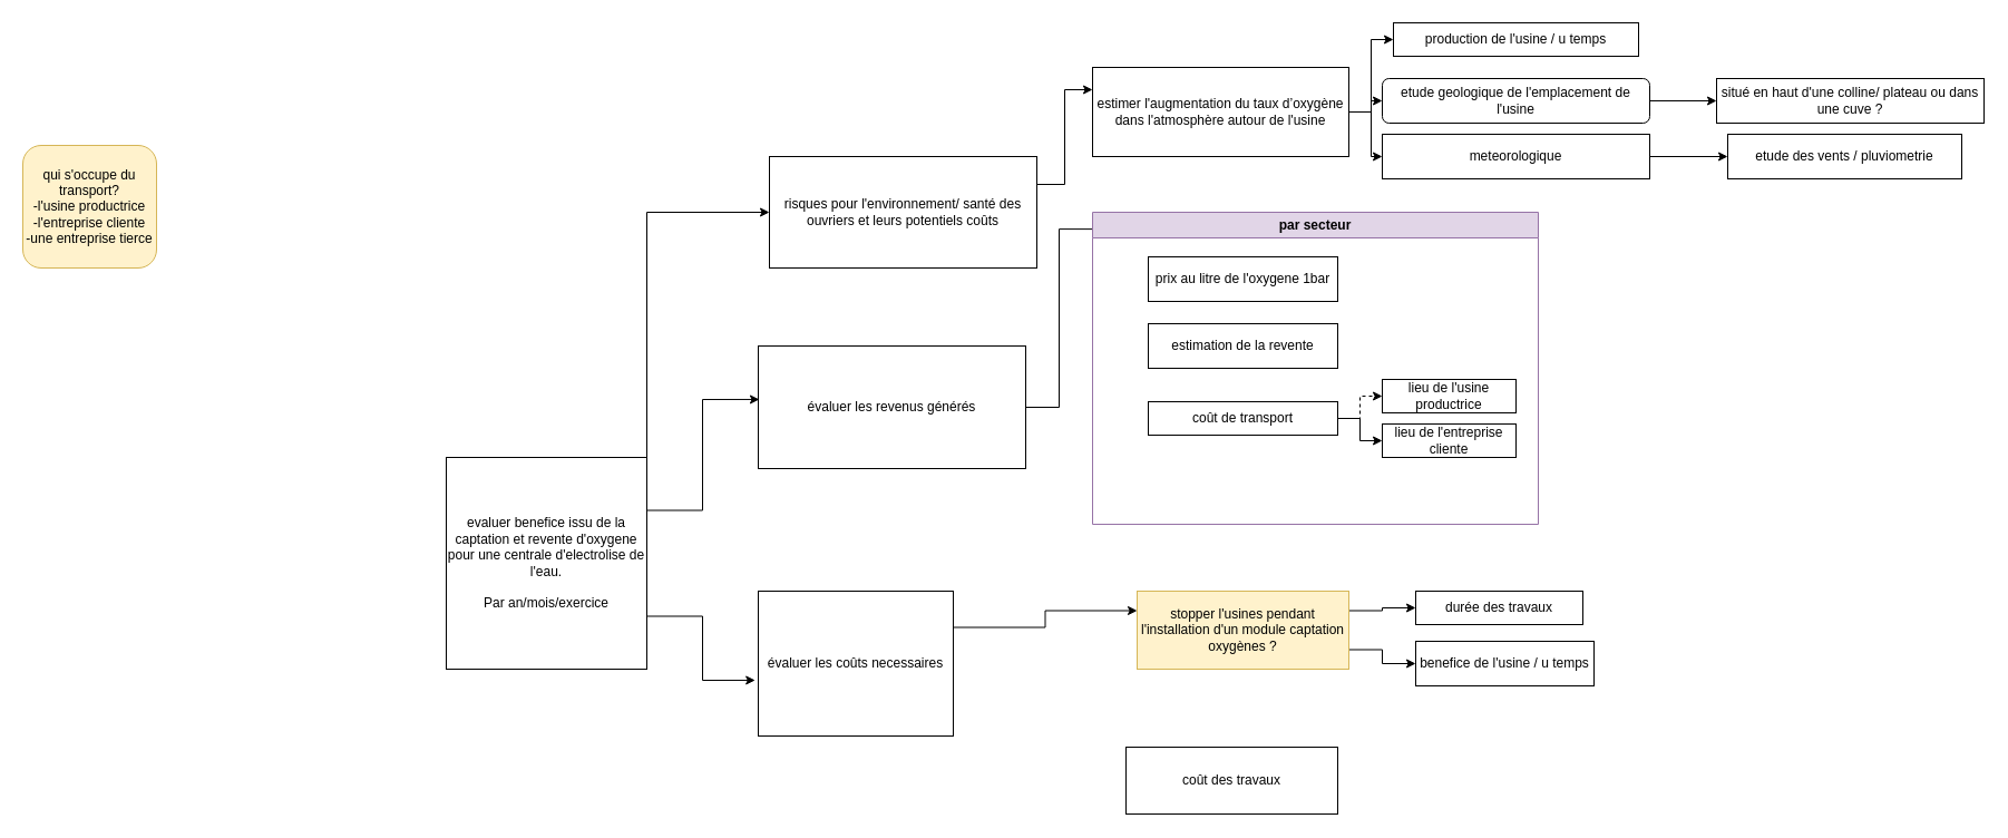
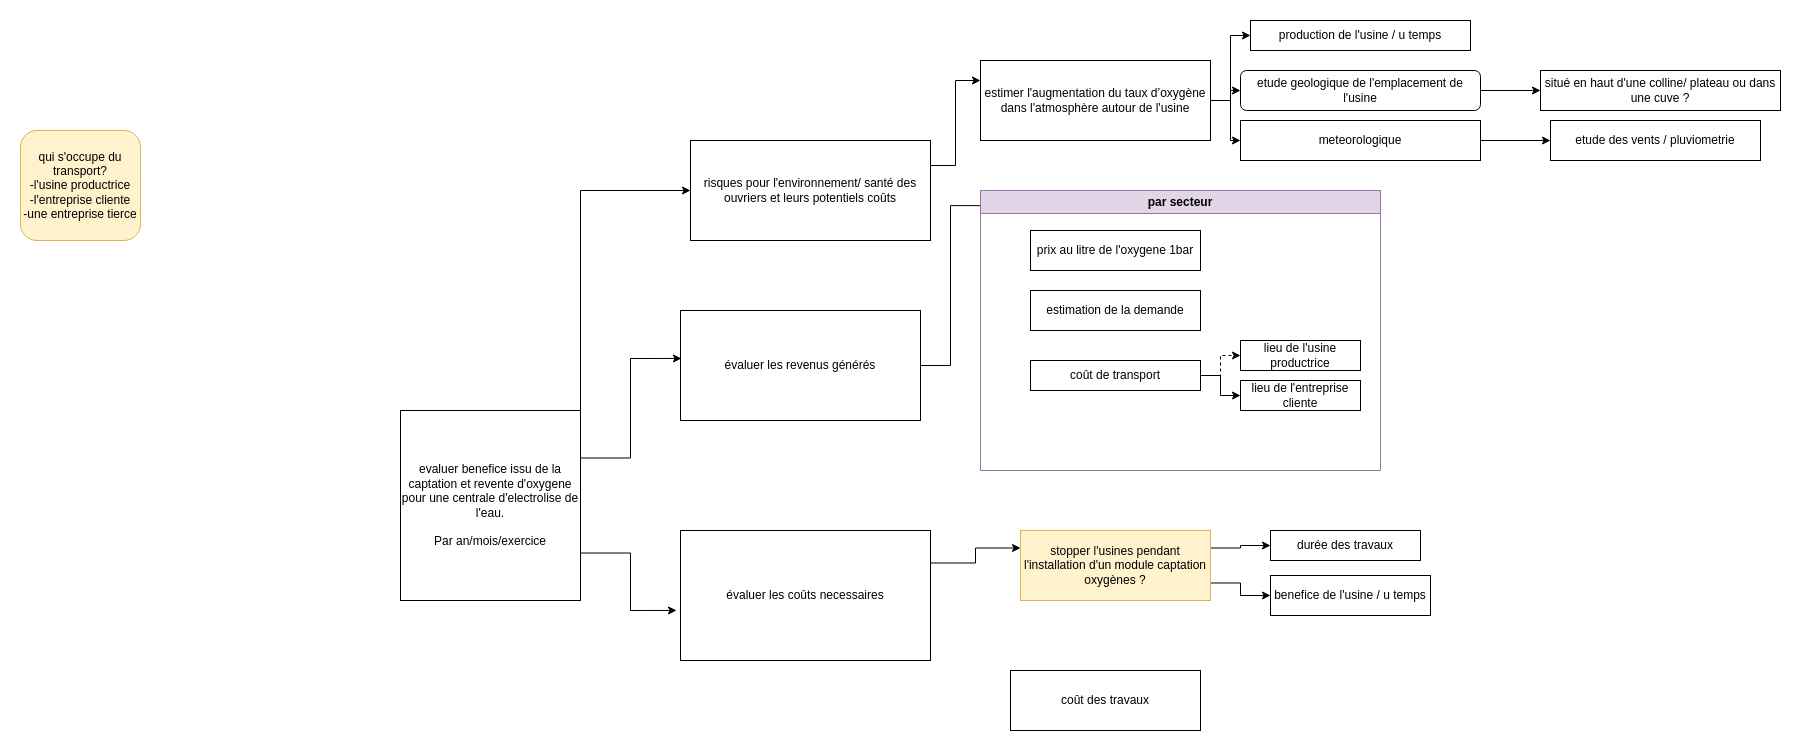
  <mxCell id="0" />
  <mxCell id="1" parent="0" />
  <mxCell id="2" style="edgeStyle=orthogonalEdgeStyle;rounded=0;orthogonalLoop=1;jettySize=auto;html=1;exitX=1;exitY=0.25;exitDx=0;exitDy=0;entryX=0.004;entryY=0.436;entryDx=0;entryDy=0;entryPerimeter=0;" edge="1" parent="1" source="5" target="7"><mxGeometry relative="1" as="geometry" /></mxCell>
  <mxCell id="3" style="edgeStyle=orthogonalEdgeStyle;rounded=0;orthogonalLoop=1;jettySize=auto;html=1;exitX=1;exitY=0.75;exitDx=0;exitDy=0;entryX=-0.016;entryY=0.615;entryDx=0;entryDy=0;entryPerimeter=0;" edge="1" parent="1" source="5" target="9"><mxGeometry relative="1" as="geometry" /></mxCell>
  <mxCell id="4" style="edgeStyle=orthogonalEdgeStyle;rounded=0;orthogonalLoop=1;jettySize=auto;html=1;exitX=1;exitY=0;exitDx=0;exitDy=0;entryX=0;entryY=0.5;entryDx=0;entryDy=0;" edge="1" parent="1" source="5" target="14"><mxGeometry relative="1" as="geometry" /></mxCell>
  <mxCell id="5" value="&lt;div&gt;evaluer benefice issu de la captation et revente d'oxygene pour une centrale d'electrolise de l'eau.&lt;/div&gt;&lt;div&gt;&lt;br&gt;&lt;/div&gt;&lt;div&gt;Par an/mois/exercice&lt;br&gt;&lt;/div&gt;" style="rounded=0;whiteSpace=wrap;html=1;" vertex="1" parent="1"><mxGeometry x="400" y="410" width="180" height="190" as="geometry" /></mxCell>
  <mxCell id="6" style="edgeStyle=orthogonalEdgeStyle;rounded=0;orthogonalLoop=1;jettySize=auto;html=1;exitX=1;exitY=0.5;exitDx=0;exitDy=0;entryX=0.004;entryY=0.054;entryDx=0;entryDy=0;entryPerimeter=0;endArrow=none;" edge="1" parent="1" source="7" target="19"><mxGeometry relative="1" as="geometry" /></mxCell>
  <mxCell id="7" value="évaluer les revenus générés" style="rounded=0;whiteSpace=wrap;html=1;" vertex="1" parent="1"><mxGeometry x="680" y="310" width="240" height="110" as="geometry" /></mxCell>
  <mxCell id="8" style="edgeStyle=orthogonalEdgeStyle;rounded=0;orthogonalLoop=1;jettySize=auto;html=1;exitX=1;exitY=0.25;exitDx=0;exitDy=0;entryX=0;entryY=0.25;entryDx=0;entryDy=0;" edge="1" parent="1" source="9" target="12"><mxGeometry relative="1" as="geometry" /></mxCell>
- <mxCell id="9" value="évaluer les coûts necessaires" style="rounded=0;whiteSpace=wrap;html=1;" vertex="1" parent="1"><mxGeometry x="680" y="530" width="175" height="130" as="geometry" /></mxCell>
+ <mxCell id="9" value="évaluer les coûts necessaires" style="rounded=0;whiteSpace=wrap;html=1;" vertex="1" parent="1"><mxGeometry x="680" y="530" width="250" height="130" as="geometry" /></mxCell>
  <mxCell id="10" style="edgeStyle=orthogonalEdgeStyle;rounded=0;orthogonalLoop=1;jettySize=auto;html=1;exitX=1;exitY=0.25;exitDx=0;exitDy=0;entryX=0;entryY=0.5;entryDx=0;entryDy=0;" edge="1" parent="1" source="12" target="28"><mxGeometry relative="1" as="geometry" /></mxCell>
  <mxCell id="11" style="edgeStyle=orthogonalEdgeStyle;rounded=0;orthogonalLoop=1;jettySize=auto;html=1;exitX=1;exitY=0.75;exitDx=0;exitDy=0;entryX=0;entryY=0.5;entryDx=0;entryDy=0;" edge="1" parent="1" source="12" target="29"><mxGeometry relative="1" as="geometry" /></mxCell>
  <mxCell id="12" value="stopper l'usines pendant l'installation d'un module captation oxygènes ?" style="rounded=0;whiteSpace=wrap;html=1;fillColor=#fff2cc;strokeColor=#d6b656;" vertex="1" parent="1"><mxGeometry x="1020" y="530" width="190" height="70" as="geometry" /></mxCell>
  <mxCell id="13" style="edgeStyle=orthogonalEdgeStyle;rounded=0;orthogonalLoop=1;jettySize=auto;html=1;exitX=1;exitY=0.25;exitDx=0;exitDy=0;entryX=0;entryY=0.25;entryDx=0;entryDy=0;" edge="1" parent="1" source="14" target="18"><mxGeometry relative="1" as="geometry" /></mxCell>
  <mxCell id="14" value="risques pour l'environnement/ santé des ouvriers et leurs potentiels coûts" style="rounded=0;whiteSpace=wrap;html=1;" vertex="1" parent="1"><mxGeometry x="690" y="140" width="240" height="100" as="geometry" /></mxCell>
  <mxCell id="15" style="edgeStyle=orthogonalEdgeStyle;rounded=0;orthogonalLoop=1;jettySize=auto;html=1;entryX=0;entryY=0.5;entryDx=0;entryDy=0;" edge="1" parent="1" source="18" target="35"><mxGeometry relative="1" as="geometry" /></mxCell>
  <mxCell id="16" style="edgeStyle=orthogonalEdgeStyle;rounded=0;orthogonalLoop=1;jettySize=auto;html=1;entryX=0;entryY=0.5;entryDx=0;entryDy=0;" edge="1" parent="1" source="18" target="33"><mxGeometry relative="1" as="geometry" /></mxCell>
  <mxCell id="17" style="edgeStyle=orthogonalEdgeStyle;rounded=0;orthogonalLoop=1;jettySize=auto;html=1;entryX=0;entryY=0.5;entryDx=0;entryDy=0;" edge="1" parent="1" source="18" target="31"><mxGeometry relative="1" as="geometry" /></mxCell>
  <mxCell id="18" value="estimer l'augmentation du taux d’oxygène dans l'atmosphère autour de l'usine" style="rounded=0;whiteSpace=wrap;html=1;" vertex="1" parent="1"><mxGeometry x="980" y="60" width="230" height="80" as="geometry" /></mxCell>
  <mxCell id="19" value="par secteur" style="swimlane;whiteSpace=wrap;html=1;fillColor=#e1d5e7;strokeColor=#9673a6;" vertex="1" parent="1"><mxGeometry x="980" y="190" width="400" height="280" as="geometry" /></mxCell>
  <mxCell id="20" value="prix au litre de l'oxygene 1bar" style="rounded=0;whiteSpace=wrap;html=1;" vertex="1" parent="19"><mxGeometry x="50" y="40" width="170" height="40" as="geometry" /></mxCell>
- <mxCell id="21" value="estimation de la revente" style="rounded=0;whiteSpace=wrap;html=1;" vertex="1" parent="19"><mxGeometry x="50" y="100" width="170" height="40" as="geometry" /></mxCell>
+ <mxCell id="21" value="estimation de la demande" style="rounded=0;whiteSpace=wrap;html=1;" vertex="1" parent="19"><mxGeometry x="50" y="100" width="170" height="40" as="geometry" /></mxCell>
  <mxCell id="22" style="edgeStyle=orthogonalEdgeStyle;rounded=0;orthogonalLoop=1;jettySize=auto;html=1;entryX=0;entryY=0.5;entryDx=0;entryDy=0;dashed=1;" edge="1" parent="19" source="24" target="25"><mxGeometry relative="1" as="geometry" /></mxCell>
  <mxCell id="23" style="edgeStyle=orthogonalEdgeStyle;rounded=0;orthogonalLoop=1;jettySize=auto;html=1;" edge="1" parent="19" source="24" target="26"><mxGeometry relative="1" as="geometry" /></mxCell>
  <mxCell id="24" value="&lt;div&gt;coût de transport&lt;br&gt;&lt;/div&gt;" style="rounded=0;whiteSpace=wrap;html=1;" vertex="1" parent="19"><mxGeometry x="50" y="170" width="170" height="30" as="geometry" /></mxCell>
  <mxCell id="25" value="lieu de l'usine productrice" style="rounded=0;whiteSpace=wrap;html=1;" vertex="1" parent="19"><mxGeometry x="260" y="150" width="120" height="30" as="geometry" /></mxCell>
  <mxCell id="26" value="lieu de l'entreprise cliente" style="rounded=0;whiteSpace=wrap;html=1;" vertex="1" parent="19"><mxGeometry x="260" y="190" width="120" height="30" as="geometry" /></mxCell>
  <mxCell id="27" value="coût des travaux" style="rounded=0;whiteSpace=wrap;html=1;" vertex="1" parent="1"><mxGeometry x="1010" y="670" width="190" height="60" as="geometry" /></mxCell>
  <mxCell id="28" value="durée des travaux" style="rounded=0;whiteSpace=wrap;html=1;" vertex="1" parent="1"><mxGeometry x="1270" y="530" width="150" height="30" as="geometry" /></mxCell>
  <mxCell id="29" value="benefice de l'usine / u temps" style="rounded=0;whiteSpace=wrap;html=1;" vertex="1" parent="1"><mxGeometry x="1270" y="575" width="160" height="40" as="geometry" /></mxCell>
  <mxCell id="30" value="&lt;div&gt;qui s'occupe du transport?&lt;/div&gt;&lt;div&gt;-l'usine productrice&lt;/div&gt;&lt;div&gt;-l'entreprise cliente&lt;/div&gt;&lt;div&gt;-une entreprise tierce&lt;br&gt;&lt;/div&gt;" style="rounded=1;whiteSpace=wrap;html=1;fillColor=#fff2cc;strokeColor=#d6b656;" vertex="1" parent="1"><mxGeometry x="20" y="130" width="120" height="110" as="geometry" /></mxCell>
  <mxCell id="31" value="production de l'usine / u temps" style="rounded=0;whiteSpace=wrap;html=1;" vertex="1" parent="1"><mxGeometry x="1250" y="20" width="220" height="30" as="geometry" /></mxCell>
  <mxCell id="32" style="edgeStyle=orthogonalEdgeStyle;rounded=0;orthogonalLoop=1;jettySize=auto;html=1;entryX=0;entryY=0.5;entryDx=0;entryDy=0;" edge="1" parent="1" source="33" target="37"><mxGeometry relative="1" as="geometry" /></mxCell>
  <mxCell id="33" value="etude geologique de l'emplacement de l'usine" style="whiteSpace=wrap;html=1;rounded=1;" vertex="1" parent="1"><mxGeometry x="1240" y="70" width="240" height="40" as="geometry" /></mxCell>
  <mxCell id="34" style="edgeStyle=orthogonalEdgeStyle;rounded=0;orthogonalLoop=1;jettySize=auto;html=1;entryX=0;entryY=0.5;entryDx=0;entryDy=0;" edge="1" parent="1" source="35" target="36"><mxGeometry relative="1" as="geometry" /></mxCell>
  <mxCell id="35" value="meteorologique" style="whiteSpace=wrap;html=1;" vertex="1" parent="1"><mxGeometry x="1240" y="120" width="240" height="40" as="geometry" /></mxCell>
  <mxCell id="36" value="etude des vents / pluviometrie" style="rounded=0;whiteSpace=wrap;html=1;" vertex="1" parent="1"><mxGeometry x="1550" y="120" width="210" height="40" as="geometry" /></mxCell>
  <mxCell id="37" value="situé en haut d'une colline/ plateau ou dans une cuve ?" style="rounded=0;whiteSpace=wrap;html=1;" vertex="1" parent="1"><mxGeometry x="1540" y="70" width="240" height="40" as="geometry" /></mxCell>
